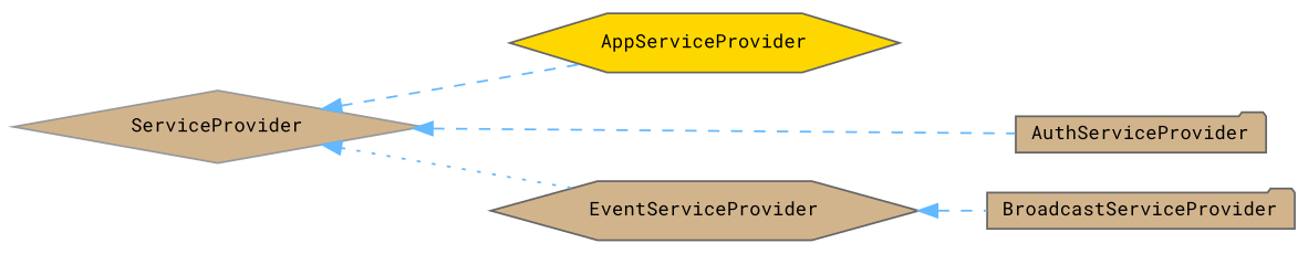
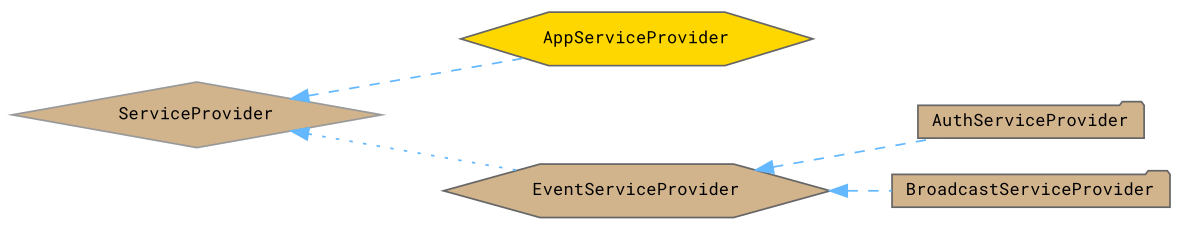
  digraph {
    fontname="Roboto Mono"
    rankdir=LR
    node [color=grey40 fillcolor=tan fontname="Roboto Mono" fontsize=10 shape=hexagon style=filled]
    edge [color=steelblue1 dir=back fontname="Roboto Mono" fontsize=10 labelfontname=Helvetica labelfontsize=10 style=dashed]
    n1 [color=grey60 height=0.2 label=ServiceProvider shape=diamond width=0.4]
    n2 [fillcolor=gold height=0.2 label=AppServiceProvider width=0.4]
    n3 [height=0.2 label=AuthServiceProvider shape=folder width=0.4]
    n4 [height=0.2 label=EventServiceProvider width=0.4]
    n5 [height=0.2 label=BroadcastServiceProvider shape=folder width=0.4]
    n1 -> n2
-   n1 -> n3
+   n4 -> n3
    n1 -> n4 [style=dotted]
    n4 -> n5
  }
